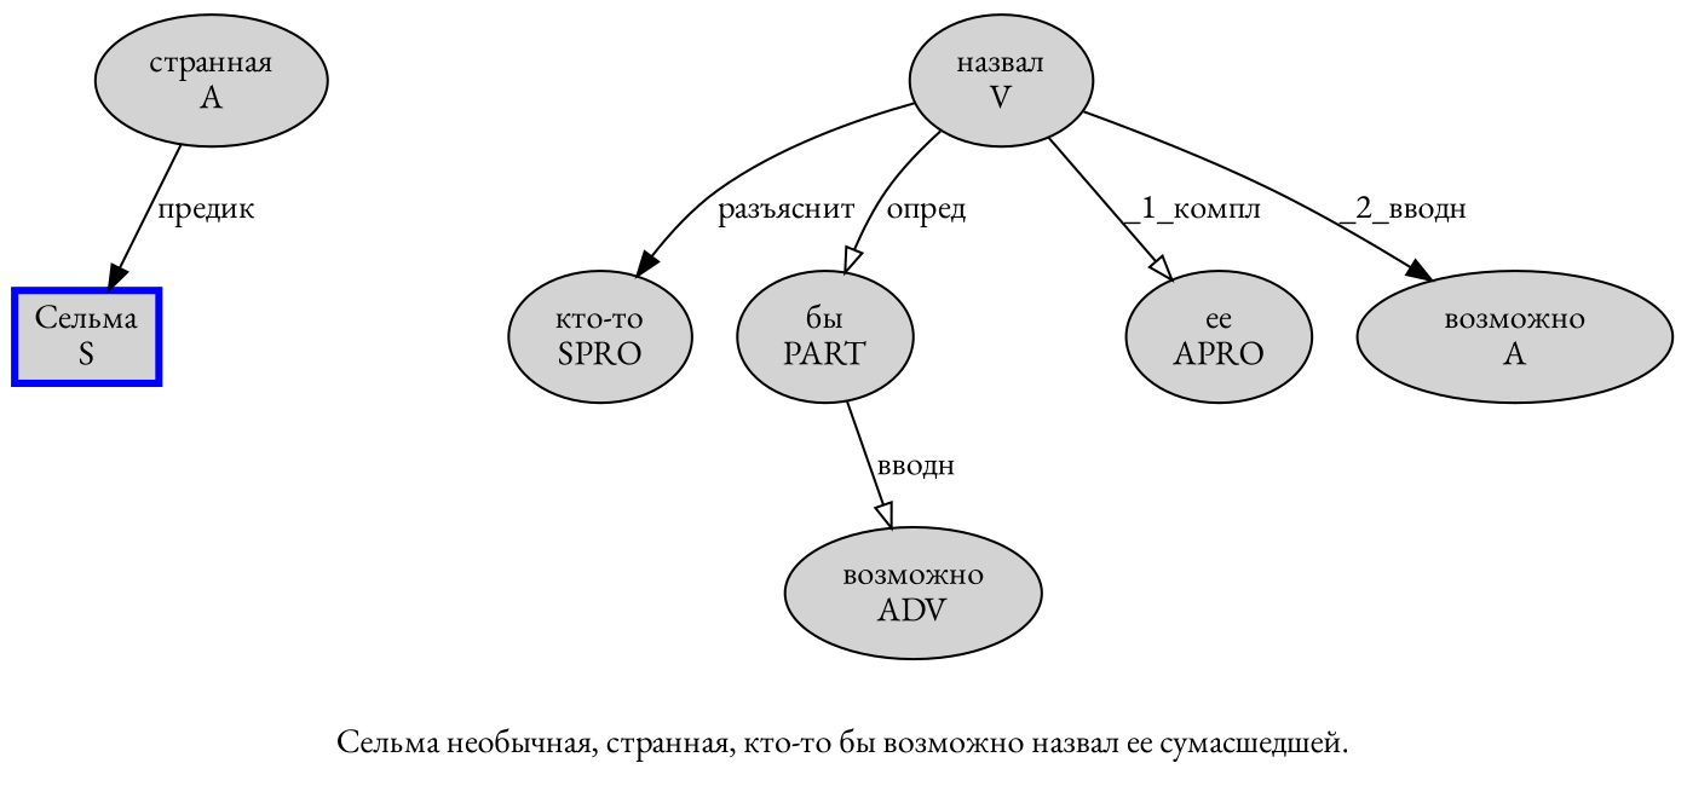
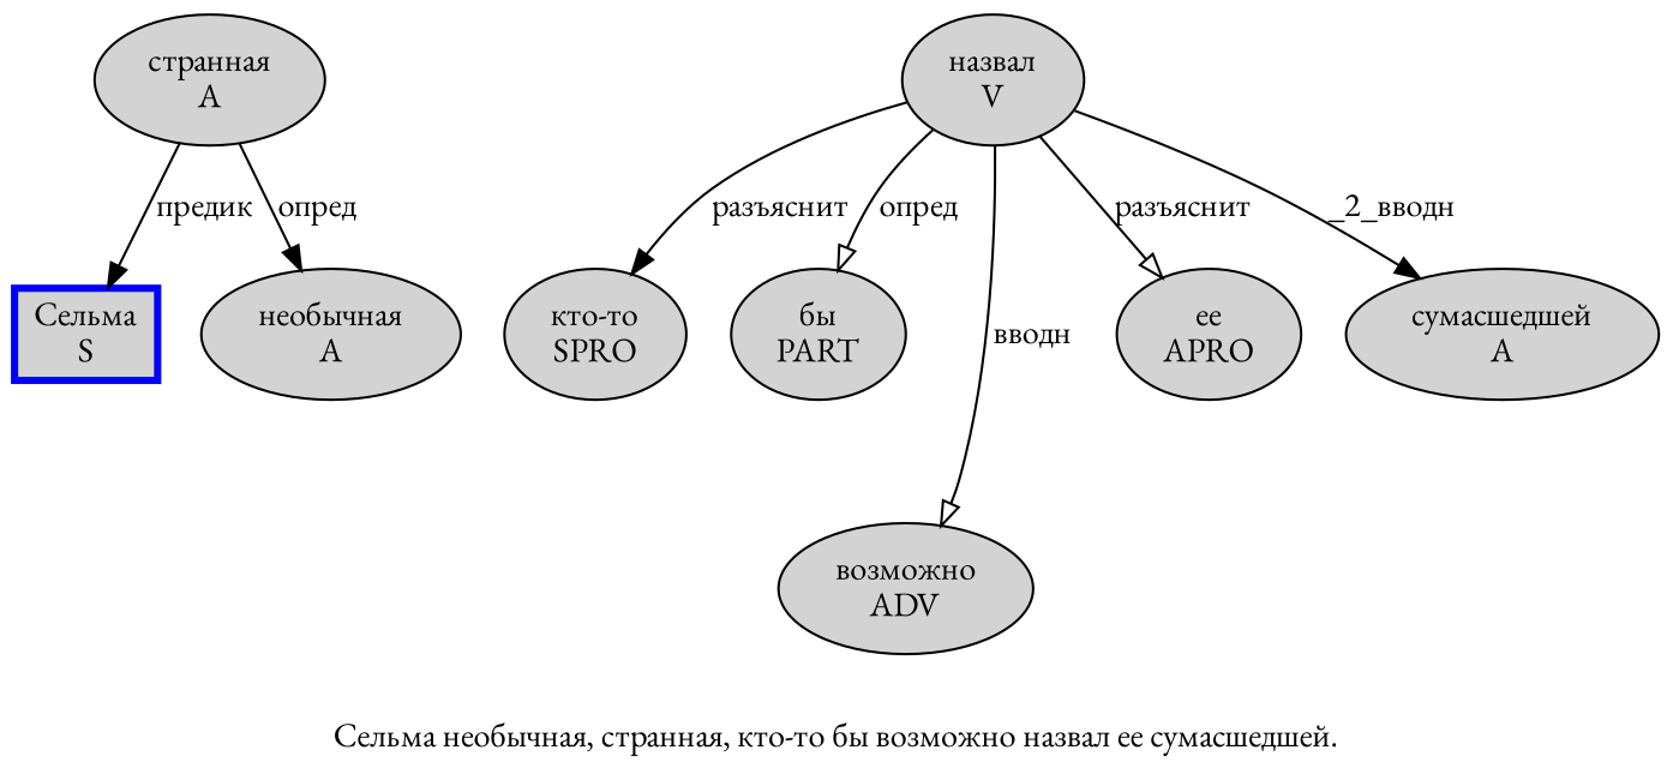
  digraph {
    fontname="EB Garamond"
    label="Сельма необычная, странная, кто-то бы возможно назвал ее сумасшедшей."
    node [fillcolor=lightgray fontname="EB Garamond" penwidth=1 shape=ellipse style=filled]
    edge [arrowhead=normal fontname="EB Garamond"]
    n1 [color=blue label="Сельма\nS" penwidth=3 shape=box]
+   n2 [label="необычная\nA"]
    n3 [label="странная\nA"]
    n4 [label="назвал\nV"]
    n5 [label="кто-то\nSPRO"]
    n6 [label="бы\nPART"]
    n7 [label="возможно\nADV"]
    n8 [label="ее\nAPRO"]
-   n9 [label="возможно\nA"]
+   n9 [label="сумасшедшей\nA"]
    n3 -> n1 [label="предик"]
+   n3 -> n2 [label="опред"]
    n4 -> n5 [label="разъяснит"]
    n4 -> n6 [arrowhead=onormal label="опред"]
-   n6 -> n7 [arrowhead=onormal label="вводн"]
-   n4 -> n8 [arrowhead=onormal label="_1_компл"]
+   n4 -> n7 [arrowhead=onormal label="вводн"]
+   n4 -> n8 [arrowhead=onormal label="разъяснит"]
    n4 -> n9 [label="_2_вводн"]
  }
